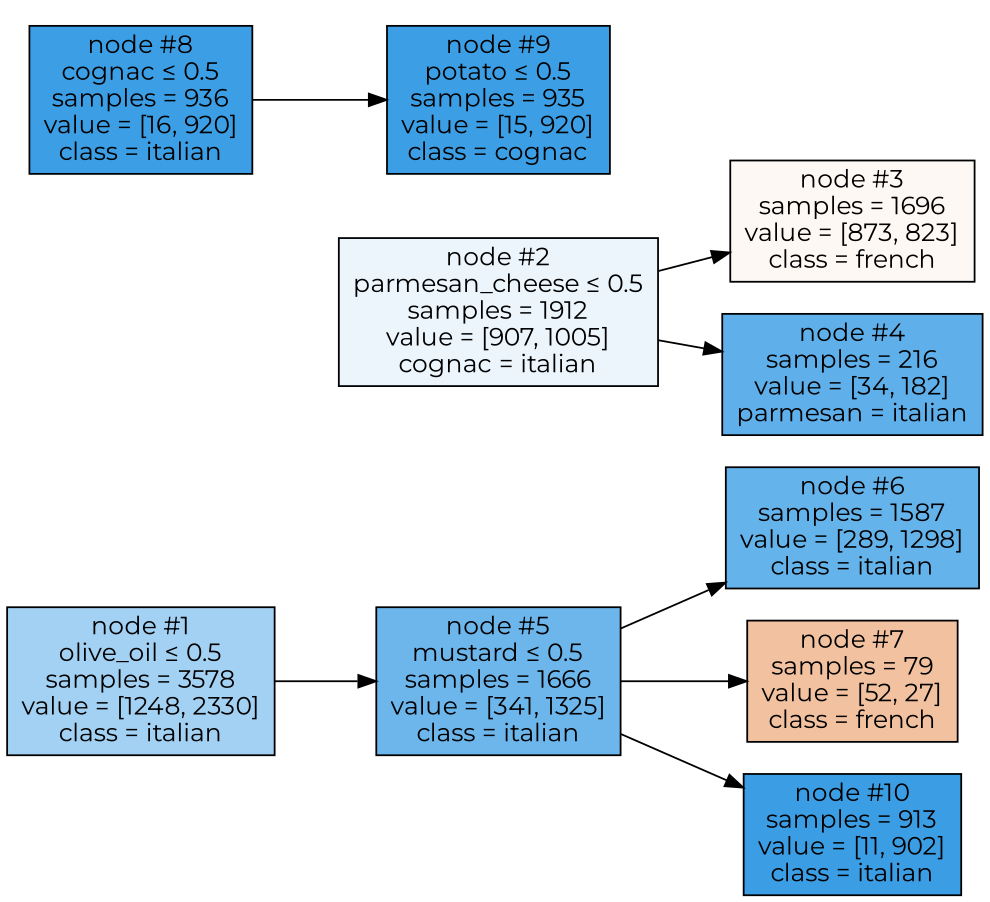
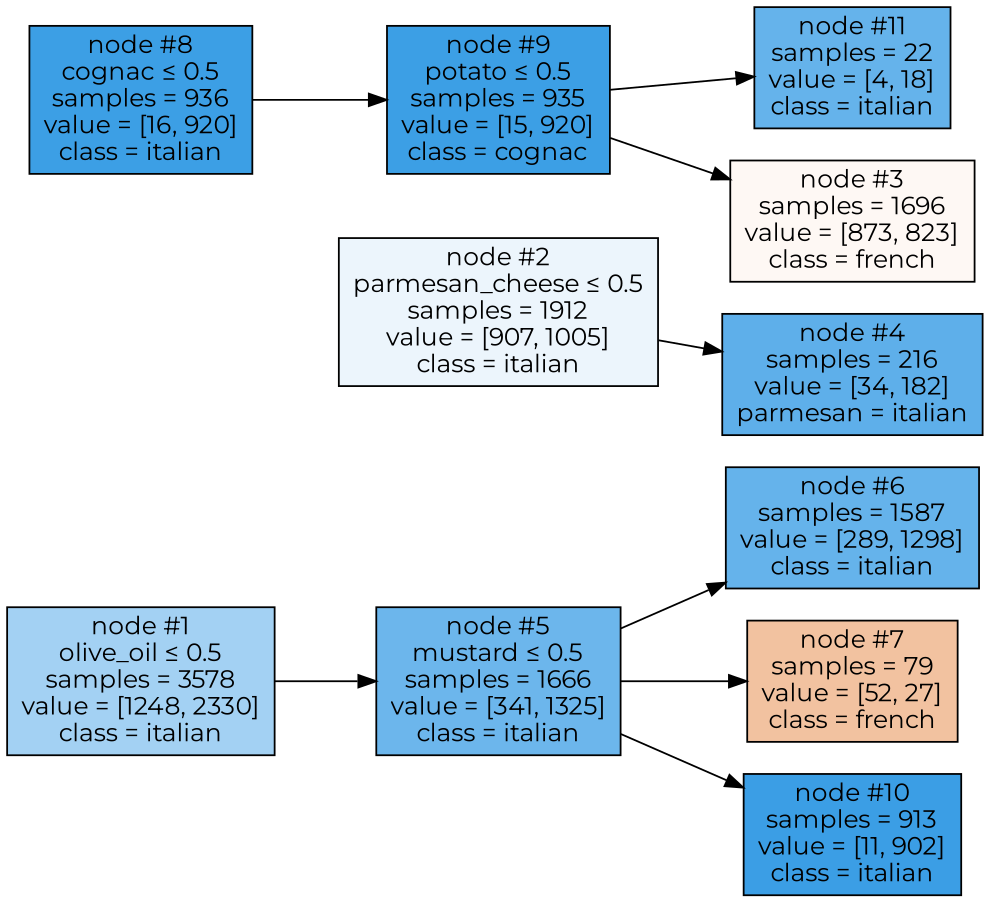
  digraph {
    fontname=Montserrat
    rankdir=LR
    node [color=black fillcolor="#3c9fe5" fontname=Montserrat shape=box style=filled]
    edge [fontname=Montserrat]
    n1 [fillcolor="#a3d1f3" label=<node &#35;1<br/>olive_oil &le; 0.5<br/>samples = 3578<br/>value = [1248, 2330]<br/>class = italian>]
    n2 [fillcolor="#6cb6ec" label=<node &#35;5<br/>mustard &le; 0.5<br/>samples = 1666<br/>value = [341, 1325]<br/>class = italian>]
    n3 [label=<node &#35;8<br/>cognac &le; 0.5<br/>samples = 936<br/>value = [16, 920]<br/>class = italian>]
    n4 [label=<node &#35;9<br/>potato &le; 0.5<br/>samples = 935<br/>value = [15, 920]<br/>class = cognac>]
-   n5 [fillcolor="#ecf5fc" label=<node &#35;2<br/>parmesan_cheese &le; 0.5<br/>samples = 1912<br/>value = [907, 1005]<br/>cognac = italian>]
+   n5 [fillcolor="#ecf5fc" label=<node &#35;2<br/>parmesan_cheese &le; 0.5<br/>samples = 1912<br/>value = [907, 1005]<br/>class = italian>]
    n6 [fillcolor="#fef8f4" label=<node &#35;3<br/>samples = 1696<br/>value = [873, 823]<br/>class = french>]
    n7 [fillcolor="#5eafea" label=<node &#35;4<br/>samples = 216<br/>value = [34, 182]<br/>parmesan = italian>]
    n8 [fillcolor="#65b3eb" label=<node &#35;6<br/>samples = 1587<br/>value = [289, 1298]<br/>class = italian>]
    n9 [fillcolor="#f2c2a0" label=<node &#35;7<br/>samples = 79<br/>value = [52, 27]<br/>class = french>]
    n10 [fillcolor="#3b9ee5" label=<node &#35;10<br/>samples = 913<br/>value = [11, 902]<br/>class = italian>]
+   n11 [fillcolor="#65b3eb" label=<node &#35;11<br/>samples = 22<br/>value = [4, 18]<br/>class = italian>]
    n1 -> n2
    n2 -> n8
    n2 -> n9
    n2 -> n10
    n3 -> n4
-   n5 -> n6
+   n4 -> n11
+   n4 -> n6
    n5 -> n7
  }
